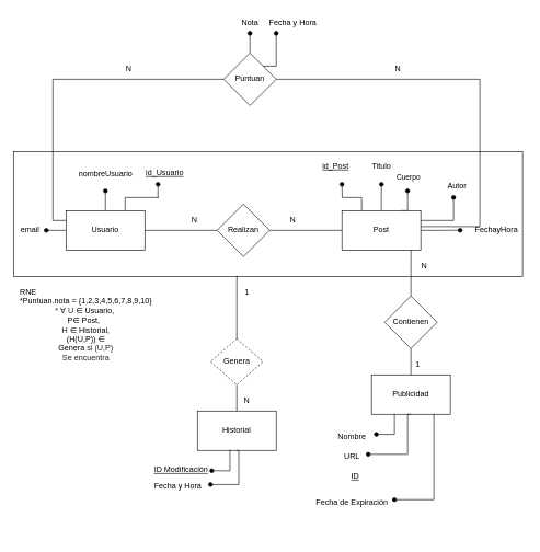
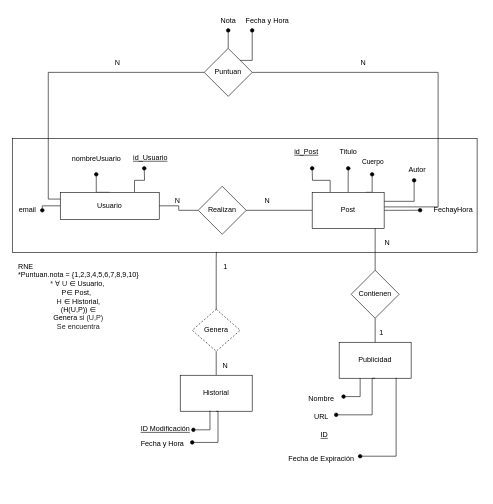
  <mxCell id="0" />
  <mxCell id="1" parent="0" />
  <mxCell id="2" style="edgeStyle=orthogonalEdgeStyle;rounded=0;orthogonalLoop=1;jettySize=auto;html=1;exitX=1;exitY=0.5;exitDx=0;exitDy=0;entryX=0;entryY=0.5;entryDx=0;entryDy=0;endArrow=none;endFill=0;" edge="1" parent="1" source="6" target="8"><mxGeometry relative="1" as="geometry" /></mxCell>
  <mxCell id="3" style="edgeStyle=orthogonalEdgeStyle;rounded=0;orthogonalLoop=1;jettySize=auto;html=1;exitX=0.5;exitY=0;exitDx=0;exitDy=0;endArrow=oval;endFill=1;" edge="1" parent="1" source="6"><mxGeometry relative="1" as="geometry"><mxPoint x="160" y="290" as="targetPoint" /></mxGeometry></mxCell>
  <mxCell id="4" style="edgeStyle=orthogonalEdgeStyle;rounded=0;orthogonalLoop=1;jettySize=auto;html=1;exitX=0;exitY=0.5;exitDx=0;exitDy=0;endArrow=oval;endFill=1;" edge="1" parent="1" source="6"><mxGeometry relative="1" as="geometry"><mxPoint x="70" y="350" as="targetPoint" /></mxGeometry></mxCell>
  <mxCell id="5" style="edgeStyle=orthogonalEdgeStyle;rounded=0;orthogonalLoop=1;jettySize=auto;html=1;exitX=0.75;exitY=0;exitDx=0;exitDy=0;endArrow=oval;endFill=1;" edge="1" parent="1" source="6"><mxGeometry relative="1" as="geometry"><mxPoint x="240" y="280" as="targetPoint" /></mxGeometry></mxCell>
- <mxCell id="6" value="Usuario" style="rounded=0;whiteSpace=wrap;html=1;" vertex="1" parent="1"><mxGeometry x="100" y="320" width="120" height="60" as="geometry" /></mxCell>
+ <mxCell id="6" value="Usuario" style="rounded=0;whiteSpace=wrap;html=1;" vertex="1" parent="1"><mxGeometry x="100" y="320" width="165" height="45" as="geometry" /></mxCell>
  <mxCell id="7" style="edgeStyle=orthogonalEdgeStyle;rounded=0;orthogonalLoop=1;jettySize=auto;html=1;exitX=1;exitY=0.5;exitDx=0;exitDy=0;entryX=0;entryY=0.5;entryDx=0;entryDy=0;endArrow=none;endFill=0;" edge="1" parent="1" source="8" target="15"><mxGeometry relative="1" as="geometry" /></mxCell>
  <mxCell id="8" value="Realizan" style="rhombus;whiteSpace=wrap;html=1;" vertex="1" parent="1"><mxGeometry x="330" y="310" width="80" height="80" as="geometry" /></mxCell>
  <mxCell id="9" style="edgeStyle=orthogonalEdgeStyle;rounded=0;orthogonalLoop=1;jettySize=auto;html=1;exitX=0.25;exitY=0;exitDx=0;exitDy=0;endArrow=oval;endFill=1;" edge="1" parent="1" source="15"><mxGeometry relative="1" as="geometry"><mxPoint x="520" y="280" as="targetPoint" /></mxGeometry></mxCell>
  <mxCell id="10" style="edgeStyle=orthogonalEdgeStyle;rounded=0;orthogonalLoop=1;jettySize=auto;html=1;exitX=0.75;exitY=0;exitDx=0;exitDy=0;endArrow=oval;endFill=1;" edge="1" parent="1" source="15"><mxGeometry relative="1" as="geometry"><mxPoint x="620" y="290" as="targetPoint" /></mxGeometry></mxCell>
  <mxCell id="11" value="Cuerpo" style="edgeLabel;html=1;align=center;verticalAlign=middle;resizable=0;points=[];" vertex="1" connectable="0" parent="10"><mxGeometry x="1" y="4" relative="1" as="geometry"><mxPoint x="4" y="-22" as="offset" /></mxGeometry></mxCell>
  <mxCell id="12" style="edgeStyle=orthogonalEdgeStyle;rounded=0;orthogonalLoop=1;jettySize=auto;html=1;exitX=1;exitY=0.25;exitDx=0;exitDy=0;endArrow=oval;endFill=1;" edge="1" parent="1" source="15"><mxGeometry relative="1" as="geometry"><mxPoint x="690" y="300" as="targetPoint" /><Array as="points"><mxPoint x="690" y="335" /><mxPoint x="690" y="310" /></Array></mxGeometry></mxCell>
  <mxCell id="13" style="edgeStyle=orthogonalEdgeStyle;rounded=0;orthogonalLoop=1;jettySize=auto;html=1;exitX=1;exitY=0.5;exitDx=0;exitDy=0;endArrow=oval;endFill=1;" edge="1" parent="1" source="15"><mxGeometry relative="1" as="geometry"><mxPoint x="700" y="349.857" as="targetPoint" /></mxGeometry></mxCell>
  <mxCell id="14" style="edgeStyle=orthogonalEdgeStyle;rounded=0;orthogonalLoop=1;jettySize=auto;html=1;exitX=0.5;exitY=0;exitDx=0;exitDy=0;endArrow=oval;endFill=1;" edge="1" parent="1" source="15"><mxGeometry relative="1" as="geometry"><mxPoint x="580.143" y="280" as="targetPoint" /></mxGeometry></mxCell>
  <mxCell id="15" value="Post" style="whiteSpace=wrap;html=1;" vertex="1" parent="1"><mxGeometry x="520" y="320" width="120" height="60" as="geometry" /></mxCell>
  <mxCell id="16" value="N" style="text;html=1;align=center;verticalAlign=middle;resizable=0;points=[];autosize=1;strokeColor=none;fillColor=none;" vertex="1" parent="1"><mxGeometry x="280" y="320" width="30" height="30" as="geometry" /></mxCell>
  <mxCell id="17" value="N" style="text;html=1;align=center;verticalAlign=middle;resizable=0;points=[];autosize=1;strokeColor=none;fillColor=none;" vertex="1" parent="1"><mxGeometry x="430" y="320" width="30" height="30" as="geometry" /></mxCell>
  <mxCell id="18" value="nombreUsuario" style="text;html=1;align=center;verticalAlign=middle;resizable=0;points=[];autosize=1;strokeColor=none;fillColor=none;" vertex="1" parent="1"><mxGeometry x="105" y="250" width="110" height="30" as="geometry" /></mxCell>
  <mxCell id="19" value="Publicidad" style="whiteSpace=wrap;html=1;" vertex="1" parent="1"><mxGeometry x="565" y="570" width="120" height="60" as="geometry" /></mxCell>
  <mxCell id="20" value="email" style="text;html=1;align=center;verticalAlign=middle;resizable=0;points=[];autosize=1;strokeColor=none;fillColor=none;" vertex="1" parent="1"><mxGeometry x="20" y="335" width="50" height="30" as="geometry" /></mxCell>
  <mxCell id="21" value="Titulo" style="text;html=1;align=center;verticalAlign=middle;resizable=0;points=[];autosize=1;strokeColor=none;fillColor=none;" vertex="1" parent="1"><mxGeometry x="555" y="238" width="50" height="30" as="geometry" /></mxCell>
  <mxCell id="22" style="edgeStyle=orthogonalEdgeStyle;rounded=0;orthogonalLoop=1;jettySize=auto;html=1;exitX=0.5;exitY=0;exitDx=0;exitDy=0;entryX=0.5;entryY=1;entryDx=0;entryDy=0;endArrow=none;endFill=0;" edge="1" parent="1" source="23" target="43"><mxGeometry relative="1" as="geometry" /></mxCell>
  <mxCell id="23" value="Historial" style="whiteSpace=wrap;html=1;" vertex="1" parent="1"><mxGeometry x="300" y="625" width="120" height="60" as="geometry" /></mxCell>
  <mxCell id="24" value="Autor" style="text;html=1;align=center;verticalAlign=middle;resizable=0;points=[];autosize=1;strokeColor=none;fillColor=none;" vertex="1" parent="1"><mxGeometry x="670" y="268" width="50" height="30" as="geometry" /></mxCell>
  <mxCell id="25" value="Nombre" style="text;html=1;align=center;verticalAlign=middle;resizable=0;points=[];autosize=1;strokeColor=none;fillColor=none;" vertex="1" parent="1"><mxGeometry x="500" y="650" width="70" height="30" as="geometry" /></mxCell>
  <mxCell id="26" value="URL" style="text;html=1;align=center;verticalAlign=middle;resizable=0;points=[];autosize=1;strokeColor=none;fillColor=none;" vertex="1" parent="1"><mxGeometry x="510" y="680" width="50" height="30" as="geometry" /></mxCell>
  <mxCell id="27" value="Fecha de Expiración" style="text;html=1;align=center;verticalAlign=middle;resizable=0;points=[];autosize=1;strokeColor=none;fillColor=none;" vertex="1" parent="1"><mxGeometry x="470" y="750" width="130" height="30" as="geometry" /></mxCell>
  <mxCell id="28" style="edgeStyle=orthogonalEdgeStyle;rounded=0;orthogonalLoop=1;jettySize=auto;html=1;endArrow=oval;endFill=1;entryX=1.034;entryY=0.353;entryDx=0;entryDy=0;entryPerimeter=0;" edge="1" parent="1" source="19" target="25"><mxGeometry relative="1" as="geometry"><mxPoint x="580" y="660" as="targetPoint" /><mxPoint x="570" y="690" as="sourcePoint" /><Array as="points"><mxPoint x="600" y="661" /></Array></mxGeometry></mxCell>
  <mxCell id="29" value="&lt;u&gt;id_Usuario&lt;/u&gt;" style="text;html=1;align=center;verticalAlign=middle;resizable=0;points=[];autosize=1;strokeColor=none;fillColor=none;" vertex="1" parent="1"><mxGeometry x="210" y="248" width="80" height="30" as="geometry" /></mxCell>
  <mxCell id="30" style="edgeStyle=orthogonalEdgeStyle;rounded=0;orthogonalLoop=1;jettySize=auto;html=1;endArrow=oval;endFill=1;entryX=1.034;entryY=0.353;entryDx=0;entryDy=0;entryPerimeter=0;exitX=0.5;exitY=1;exitDx=0;exitDy=0;" edge="1" parent="1" source="19"><mxGeometry relative="1" as="geometry"><mxPoint x="560" y="691" as="targetPoint" /><mxPoint x="588" y="670" as="sourcePoint" /><Array as="points"><mxPoint x="620" y="691" /></Array></mxGeometry></mxCell>
  <mxCell id="31" value="FechayHora" style="text;html=1;align=center;verticalAlign=middle;resizable=0;points=[];autosize=1;strokeColor=none;fillColor=none;" vertex="1" parent="1"><mxGeometry x="710" y="335" width="90" height="30" as="geometry" /></mxCell>
  <mxCell id="32" value="&lt;u&gt;id_Post&lt;/u&gt;" style="text;html=1;align=center;verticalAlign=middle;resizable=0;points=[];autosize=1;strokeColor=none;fillColor=none;" vertex="1" parent="1"><mxGeometry x="480" y="238" width="60" height="30" as="geometry" /></mxCell>
  <mxCell id="33" style="edgeStyle=orthogonalEdgeStyle;rounded=0;orthogonalLoop=1;jettySize=auto;html=1;endArrow=oval;endFill=1;" edge="1" parent="1"><mxGeometry relative="1" as="geometry"><mxPoint x="600" y="760" as="targetPoint" /><mxPoint x="660" y="629" as="sourcePoint" /><Array as="points"><mxPoint x="660" y="760" /></Array></mxGeometry></mxCell>
  <mxCell id="34" value="&lt;u&gt;ID&lt;/u&gt;" style="text;html=1;align=center;verticalAlign=middle;resizable=0;points=[];autosize=1;strokeColor=none;fillColor=none;" vertex="1" parent="1"><mxGeometry x="520" y="710" width="40" height="30" as="geometry" /></mxCell>
  <mxCell id="35" value="&lt;u&gt;ID&amp;nbsp;Modificación&lt;/u&gt;" style="text;html=1;align=center;verticalAlign=middle;resizable=0;points=[];autosize=1;strokeColor=none;fillColor=none;" vertex="1" parent="1"><mxGeometry x="220" y="700" width="110" height="30" as="geometry" /></mxCell>
  <mxCell id="36" value="Fecha y Hora" style="text;html=1;align=center;verticalAlign=middle;resizable=0;points=[];autosize=1;strokeColor=none;fillColor=none;" vertex="1" parent="1"><mxGeometry x="220" y="725" width="100" height="30" as="geometry" /></mxCell>
  <mxCell id="37" style="edgeStyle=orthogonalEdgeStyle;rounded=0;orthogonalLoop=1;jettySize=auto;html=1;endArrow=oval;endFill=1;entryX=1.034;entryY=0.353;entryDx=0;entryDy=0;entryPerimeter=0;exitX=0.413;exitY=0.981;exitDx=0;exitDy=0;exitPerimeter=0;" edge="1" parent="1" source="23"><mxGeometry relative="1" as="geometry"><mxPoint x="321.97" y="716" as="targetPoint" /><mxPoint x="349.97" y="695" as="sourcePoint" /><Array as="points"><mxPoint x="350" y="716" /></Array></mxGeometry></mxCell>
  <mxCell id="38" style="edgeStyle=orthogonalEdgeStyle;rounded=0;orthogonalLoop=1;jettySize=auto;html=1;exitX=0.5;exitY=1;exitDx=0;exitDy=0;endArrow=none;endFill=0;" edge="1" parent="1" source="39" target="19"><mxGeometry relative="1" as="geometry" /></mxCell>
  <mxCell id="39" value="Contienen" style="rhombus;whiteSpace=wrap;html=1;" vertex="1" parent="1"><mxGeometry x="585" y="450" width="80" height="80" as="geometry" /></mxCell>
  <mxCell id="40" style="edgeStyle=orthogonalEdgeStyle;rounded=0;orthogonalLoop=1;jettySize=auto;html=1;endArrow=oval;endFill=1;exitX=0.5;exitY=1;exitDx=0;exitDy=0;" edge="1" parent="1" source="23" target="36"><mxGeometry relative="1" as="geometry"><mxPoint x="335" y="737" as="targetPoint" /><mxPoint x="363.03" y="705" as="sourcePoint" /><Array as="points"><mxPoint x="363" y="685" /><mxPoint x="363" y="737" /></Array></mxGeometry></mxCell>
  <mxCell id="41" style="edgeStyle=orthogonalEdgeStyle;rounded=0;orthogonalLoop=1;jettySize=auto;html=1;entryX=0.818;entryY=1.027;entryDx=0;entryDy=0;endArrow=none;endFill=0;entryPerimeter=0;exitX=0.5;exitY=0;exitDx=0;exitDy=0;" edge="1" parent="1" source="39"><mxGeometry relative="1" as="geometry"><mxPoint x="624.89" y="408.38" as="sourcePoint" /><mxPoint x="625.05" y="380" as="targetPoint" /></mxGeometry></mxCell>
  <mxCell id="42" style="edgeStyle=orthogonalEdgeStyle;rounded=0;orthogonalLoop=1;jettySize=auto;html=1;exitX=0.5;exitY=0;exitDx=0;exitDy=0;endArrow=none;endFill=0;entryX=0.439;entryY=0.996;entryDx=0;entryDy=0;entryPerimeter=0;" edge="1" parent="1" source="43" target="52"><mxGeometry relative="1" as="geometry"><mxPoint x="360.165" y="440" as="targetPoint" /><Array as="points"><mxPoint x="360" y="430" /></Array></mxGeometry></mxCell>
  <mxCell id="43" value="Genera" style="rhombus;whiteSpace=wrap;html=1;dashed=1;" vertex="1" parent="1"><mxGeometry x="320" y="515" width="80" height="70" as="geometry" /></mxCell>
  <mxCell id="44" value="1" style="text;html=1;align=center;verticalAlign=middle;resizable=0;points=[];autosize=1;strokeColor=none;fillColor=none;" vertex="1" parent="1"><mxGeometry x="620" y="540" width="30" height="30" as="geometry" /></mxCell>
  <mxCell id="45" value="N" style="text;html=1;align=center;verticalAlign=middle;resizable=0;points=[];autosize=1;strokeColor=none;fillColor=none;" vertex="1" parent="1"><mxGeometry x="630" y="390" width="30" height="30" as="geometry" /></mxCell>
  <mxCell id="46" value="1" style="text;html=1;align=center;verticalAlign=middle;resizable=0;points=[];autosize=1;strokeColor=none;fillColor=none;" vertex="1" parent="1"><mxGeometry x="360" y="430" width="30" height="30" as="geometry" /></mxCell>
  <mxCell id="47" value="N" style="text;html=1;align=center;verticalAlign=middle;resizable=0;points=[];autosize=1;strokeColor=none;fillColor=none;" vertex="1" parent="1"><mxGeometry x="360" y="595" width="30" height="30" as="geometry" /></mxCell>
  <mxCell id="48" style="edgeStyle=orthogonalEdgeStyle;rounded=0;orthogonalLoop=1;jettySize=auto;html=1;exitX=0;exitY=0.5;exitDx=0;exitDy=0;entryX=0;entryY=0.25;entryDx=0;entryDy=0;endArrow=none;endFill=0;" edge="1" parent="1" source="51" target="6"><mxGeometry relative="1" as="geometry"><mxPoint x="90" y="180" as="targetPoint" /></mxGeometry></mxCell>
  <mxCell id="49" style="edgeStyle=orthogonalEdgeStyle;rounded=0;orthogonalLoop=1;jettySize=auto;html=1;exitX=1;exitY=0.5;exitDx=0;exitDy=0;entryX=1.002;entryY=0.405;entryDx=0;entryDy=0;entryPerimeter=0;endArrow=none;endFill=0;" edge="1" parent="1" source="51" target="15"><mxGeometry relative="1" as="geometry"><Array as="points"><mxPoint x="730" y="120" /><mxPoint x="730" y="344" /></Array></mxGeometry></mxCell>
  <mxCell id="50" style="edgeStyle=orthogonalEdgeStyle;rounded=0;orthogonalLoop=1;jettySize=auto;html=1;exitX=0.5;exitY=0;exitDx=0;exitDy=0;endArrow=oval;endFill=1;" edge="1" parent="1" source="51"><mxGeometry relative="1" as="geometry"><mxPoint x="380" y="50" as="targetPoint" /><Array as="points"><mxPoint x="380" y="70" /><mxPoint x="380" y="70" /></Array></mxGeometry></mxCell>
  <mxCell id="51" value="Puntuan" style="rhombus;whiteSpace=wrap;html=1;" vertex="1" parent="1"><mxGeometry x="340" y="80" width="80" height="80" as="geometry" /></mxCell>
  <mxCell id="52" value="" style="rounded=0;whiteSpace=wrap;html=1;fillColor=none;" vertex="1" parent="1"><mxGeometry x="20" y="230" width="775" height="190" as="geometry" /></mxCell>
  <mxCell id="53" value="N" style="text;html=1;align=center;verticalAlign=middle;resizable=0;points=[];autosize=1;strokeColor=none;fillColor=none;" vertex="1" parent="1"><mxGeometry x="180" y="90" width="30" height="30" as="geometry" /></mxCell>
  <mxCell id="54" value="N" style="text;html=1;align=center;verticalAlign=middle;resizable=0;points=[];autosize=1;strokeColor=none;fillColor=none;" vertex="1" parent="1"><mxGeometry x="590" y="90" width="30" height="30" as="geometry" /></mxCell>
  <mxCell id="55" value="Fecha y Hora" style="text;html=1;align=center;verticalAlign=middle;resizable=0;points=[];autosize=1;strokeColor=none;fillColor=none;" vertex="1" parent="1"><mxGeometry x="395" width="100" height="30" as="geometry" y="20" /></mxCell>
  <mxCell id="56" value="&lt;span id=&quot;docs-internal-guid-21f386dc-7fff-3c1c-bb5f-8cdaceb613f3&quot;&gt;&lt;/span&gt;&lt;span id=&quot;docs-internal-guid-a16fbbfc-7fff-120d-2c93-c64f031f4a6e&quot;&gt;&lt;/span&gt;&lt;span id=&quot;docs-internal-guid-a16fbbfc-7fff-120d-2c93-c64f031f4a6e&quot;&gt;&lt;/span&gt;&lt;span id=&quot;docs-internal-guid-a16fbbfc-7fff-120d-2c93-c64f031f4a6e&quot;&gt;&lt;/span&gt;&lt;span id=&quot;docs-internal-guid-d1170ea7-7fff-f92c-7fb9-380251dd36c9&quot;&gt;&lt;/span&gt;&lt;span id=&quot;docs-internal-guid-d1170ea7-7fff-f92c-7fb9-380251dd36c9&quot;&gt;&lt;/span&gt;" style="text;html=1;align=center;verticalAlign=middle;resizable=0;points=[];autosize=1;strokeColor=none;fillColor=none;" vertex="1" parent="1"><mxGeometry x="560" y="808" width="20" height="10" as="geometry" /></mxCell>
  <mxCell id="57" value="Nota" style="text;html=1;align=center;verticalAlign=middle;resizable=0;points=[];autosize=1;strokeColor=none;fillColor=none;" vertex="1" parent="1"><mxGeometry x="355" width="50" height="30" as="geometry" y="20" /></mxCell>
  <mxCell id="58" value="&lt;div style=&quot;text-align: left;&quot;&gt;&lt;span style=&quot;background-color: initial;&quot;&gt;RNE&lt;/span&gt;&lt;/div&gt;*Puntuan.nota = {1,2,3,4,5,6,7,8,9,10}&lt;br&gt;&lt;p style=&quot;line-height:1.38;margin-top:0pt;margin-bottom:0pt;&quot; dir=&quot;ltr&quot;&gt;&lt;/p&gt;&lt;div&gt;&lt;/div&gt;&lt;font style=&quot;font-size: 12px;&quot;&gt;&lt;span style=&quot;font-family: Arial; color: rgb(32, 33, 36); background-color: rgb(255, 255, 255); font-variant-numeric: normal; font-variant-east-asian: normal; font-variant-alternates: normal; vertical-align: baseline;&quot;&gt;* ∀&lt;/span&gt;&lt;span style=&quot;font-family: Arial; color: rgb(32, 33, 36); background-color: rgb(255, 255, 255); font-variant-numeric: normal; font-variant-east-asian: normal; font-variant-alternates: normal; vertical-align: baseline;&quot;&gt;&amp;nbsp;U&lt;/span&gt;&lt;span style=&quot;font-family: Arial; color: rgb(32, 33, 36); background-color: rgb(255, 255, 255); font-variant-numeric: normal; font-variant-east-asian: normal; font-variant-alternates: normal; vertical-align: baseline;&quot;&gt;&amp;nbsp;&lt;/span&gt;&lt;span style=&quot;font-family: Arial; background-color: rgb(255, 255, 255); font-variant-numeric: normal; font-variant-east-asian: normal; font-variant-alternates: normal; vertical-align: baseline;&quot;&gt;∈ Usuario,&amp;nbsp; &lt;br&gt;P&lt;/span&gt;&lt;span style=&quot;font-family: Arial; background-color: rgb(255, 255, 255); font-variant-numeric: normal; font-variant-east-asian: normal; font-variant-alternates: normal; vertical-align: baseline;&quot;&gt;∈ Post,&amp;nbsp;&lt;font color=&quot;#202124&quot;&gt;&amp;nbsp;&lt;br&gt;H&amp;nbsp;&lt;/font&gt;&lt;/span&gt;&lt;span style=&quot;font-family: Arial; background-color: rgb(255, 255, 255); font-variant-numeric: normal; font-variant-east-asian: normal; font-variant-alternates: normal; vertical-align: baseline;&quot;&gt;∈ Historial,&lt;br&gt;(H(U,P)) ∈ &lt;br&gt;Genera&amp;nbsp;&lt;/span&gt;&lt;span style=&quot;font-family: Arial; color: rgb(32, 33, 36); background-color: rgb(255, 255, 255); font-variant-numeric: normal; font-variant-east-asian: normal; font-variant-alternates: normal; vertical-align: baseline;&quot;&gt;si (U,P) &lt;br&gt;Se encuentra&lt;/span&gt;&lt;/font&gt;&lt;p&gt;&lt;/p&gt;&lt;font style=&quot;font-size: 12px;&quot;&gt;&lt;span id=&quot;docs-internal-guid-6d494f14-7fff-036c-ab2e-87eba72f2484&quot;&gt;&lt;/span&gt;&lt;/font&gt;&lt;span id=&quot;docs-internal-guid-21f386dc-7fff-3c1c-bb5f-8cdaceb613f3&quot;&gt;&lt;/span&gt;" style="text;html=1;align=center;verticalAlign=middle;resizable=0;points=[];autosize=1;strokeColor=none;fillColor=none;" vertex="1" parent="1"><mxGeometry x="20" y="430" width="220" height="140" as="geometry" /></mxCell>
  <mxCell id="59" style="edgeStyle=orthogonalEdgeStyle;rounded=0;orthogonalLoop=1;jettySize=auto;html=1;exitX=0.5;exitY=0;exitDx=0;exitDy=0;endArrow=oval;endFill=1;entryX=0.25;entryY=1;entryDx=0;entryDy=0;entryPerimeter=0;" edge="1" parent="1" target="55"><mxGeometry relative="1" as="geometry"><mxPoint x="400" y="70" as="targetPoint" /><Array as="points"><mxPoint x="420" y="100" /></Array><mxPoint x="400" y="100" as="sourcePoint" /></mxGeometry></mxCell>
